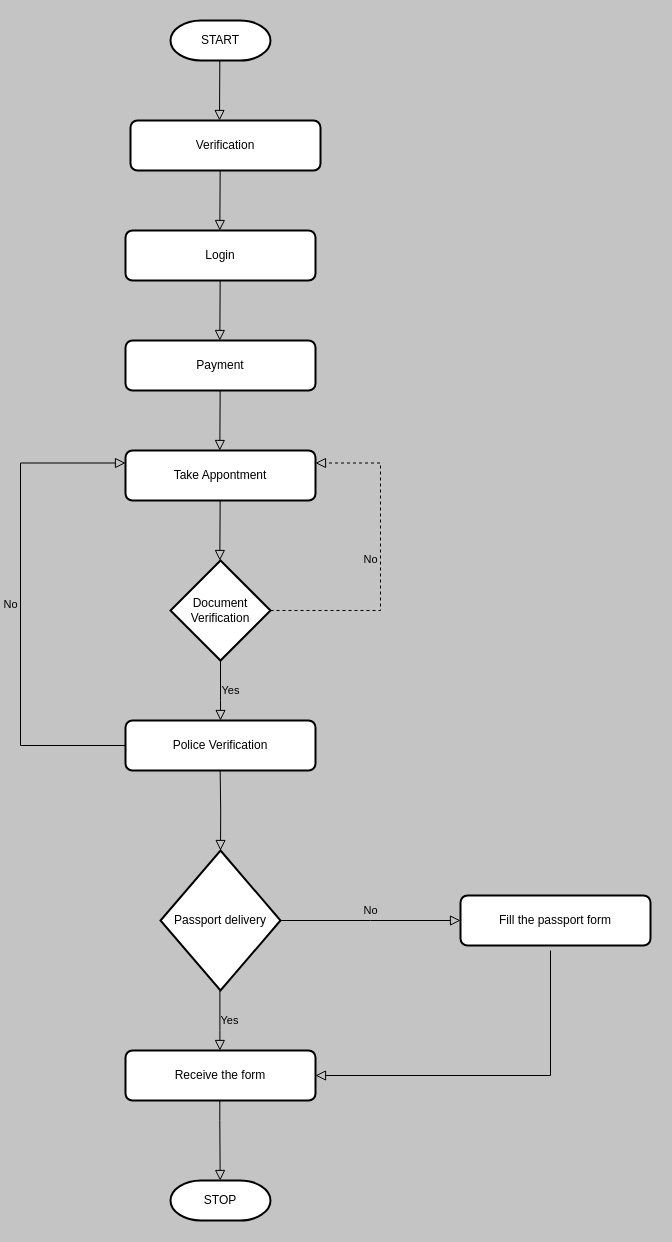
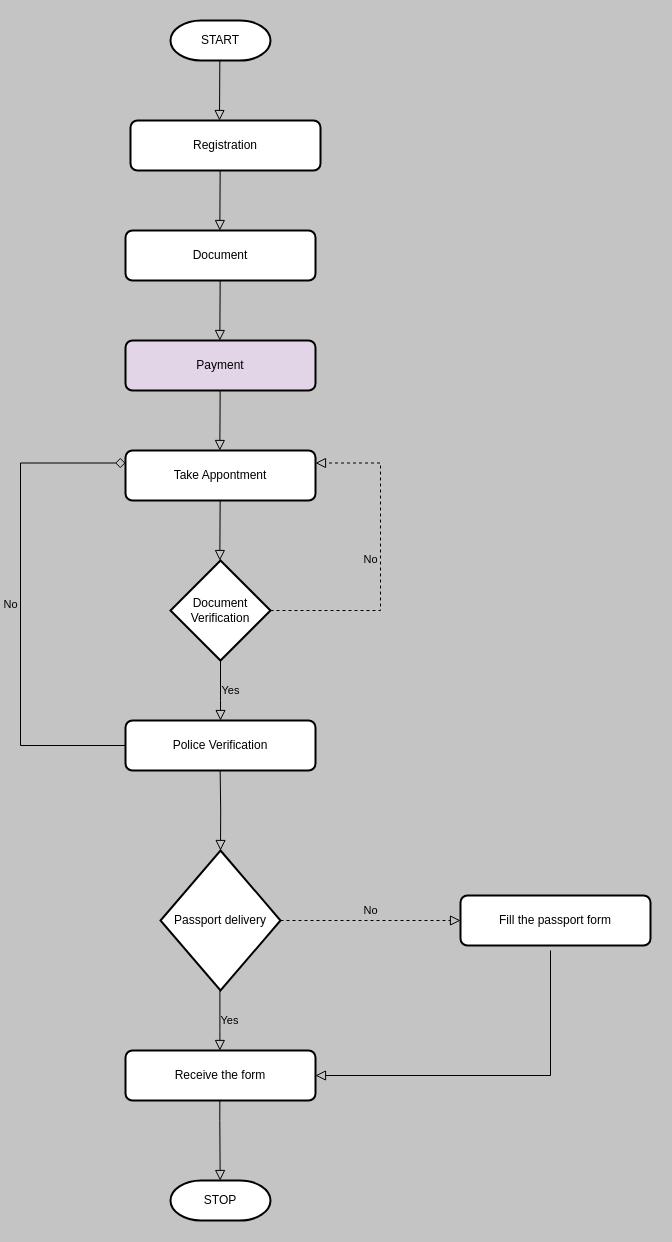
  <mxCell id="0" />
  <mxCell id="1" parent="0" />
  <mxCell id="2" value="START" style="strokeWidth=2;html=1;shape=mxgraph.flowchart.terminator;whiteSpace=wrap;" vertex="1" parent="1"><mxGeometry x="170" y="20" width="100" height="40" as="geometry" /></mxCell>
- <mxCell id="3" value="Verification" style="rounded=1;whiteSpace=wrap;html=1;absoluteArcSize=1;arcSize=14;strokeWidth=2;" vertex="1" parent="1"><mxGeometry x="130" y="120" width="190" height="50" as="geometry" /></mxCell>
- <mxCell id="4" value="Login" style="rounded=1;whiteSpace=wrap;html=1;absoluteArcSize=1;arcSize=14;strokeWidth=2;" vertex="1" parent="1"><mxGeometry x="125" y="230" width="190" height="50" as="geometry" /></mxCell>
+ <mxCell id="3" value="Registration" style="rounded=1;whiteSpace=wrap;html=1;absoluteArcSize=1;arcSize=14;strokeWidth=2;" vertex="1" parent="1"><mxGeometry x="130" y="120" width="190" height="50" as="geometry" /></mxCell>
+ <mxCell id="4" value="Document" style="rounded=1;whiteSpace=wrap;html=1;absoluteArcSize=1;arcSize=14;strokeWidth=2;" vertex="1" parent="1"><mxGeometry x="125" y="230" width="190" height="50" as="geometry" /></mxCell>
  <mxCell id="5" value="Take Appontment" style="rounded=1;whiteSpace=wrap;html=1;absoluteArcSize=1;arcSize=14;strokeWidth=2;" vertex="1" parent="1"><mxGeometry x="125" y="450" width="190" height="50" as="geometry" /></mxCell>
- <mxCell id="6" value="Payment" style="rounded=1;whiteSpace=wrap;html=1;absoluteArcSize=1;arcSize=14;strokeWidth=2;" vertex="1" parent="1"><mxGeometry x="125" y="340" width="190" height="50" as="geometry" /></mxCell>
+ <mxCell id="6" value="Payment" style="rounded=1;whiteSpace=wrap;html=1;absoluteArcSize=1;arcSize=14;strokeWidth=2;fillColor=#e1d5e7;" vertex="1" parent="1"><mxGeometry x="125" y="340" width="190" height="50" as="geometry" /></mxCell>
  <mxCell id="7" value="Document&lt;br&gt;Verification" style="strokeWidth=2;html=1;shape=mxgraph.flowchart.decision;whiteSpace=wrap;" vertex="1" parent="1"><mxGeometry x="170" y="560" width="100" height="100" as="geometry" /></mxCell>
  <mxCell id="8" value="" style="rounded=0;html=1;jettySize=auto;orthogonalLoop=1;fontSize=11;endArrow=block;endFill=0;endSize=8;strokeWidth=1;shadow=0;labelBackgroundColor=none;edgeStyle=orthogonalEdgeStyle;" edge="1" parent="1"><mxGeometry y="20" relative="1" as="geometry"><mxPoint as="offset" /><mxPoint x="219.33" y="60" as="sourcePoint" /><mxPoint x="219" y="120" as="targetPoint" /><Array as="points"><mxPoint x="219.33" y="60" /></Array></mxGeometry></mxCell>
  <mxCell id="9" value="" style="rounded=0;html=1;jettySize=auto;orthogonalLoop=1;fontSize=11;endArrow=block;endFill=0;endSize=8;strokeWidth=1;shadow=0;labelBackgroundColor=none;edgeStyle=orthogonalEdgeStyle;" edge="1" parent="1"><mxGeometry y="20" relative="1" as="geometry"><mxPoint as="offset" /><mxPoint x="219.66" y="170" as="sourcePoint" /><mxPoint x="219.33" y="230" as="targetPoint" /><Array as="points"><mxPoint x="219.66" y="170" /></Array></mxGeometry></mxCell>
  <mxCell id="10" value="" style="rounded=0;html=1;jettySize=auto;orthogonalLoop=1;fontSize=11;endArrow=block;endFill=0;endSize=8;strokeWidth=1;shadow=0;labelBackgroundColor=none;edgeStyle=orthogonalEdgeStyle;" edge="1" parent="1"><mxGeometry y="20" relative="1" as="geometry"><mxPoint as="offset" /><mxPoint x="219.66" y="280" as="sourcePoint" /><mxPoint x="219.33" y="340" as="targetPoint" /><Array as="points"><mxPoint x="219.66" y="280" /></Array></mxGeometry></mxCell>
  <mxCell id="11" value="" style="rounded=0;html=1;jettySize=auto;orthogonalLoop=1;fontSize=11;endArrow=block;endFill=0;endSize=8;strokeWidth=1;shadow=0;labelBackgroundColor=none;edgeStyle=orthogonalEdgeStyle;" edge="1" parent="1"><mxGeometry y="20" relative="1" as="geometry"><mxPoint as="offset" /><mxPoint x="219.66" y="390" as="sourcePoint" /><mxPoint x="219.33" y="450" as="targetPoint" /><Array as="points"><mxPoint x="219.66" y="390" /></Array></mxGeometry></mxCell>
  <mxCell id="12" value="" style="rounded=0;html=1;jettySize=auto;orthogonalLoop=1;fontSize=11;endArrow=block;endFill=0;endSize=8;strokeWidth=1;shadow=0;labelBackgroundColor=none;edgeStyle=orthogonalEdgeStyle;" edge="1" parent="1"><mxGeometry y="20" relative="1" as="geometry"><mxPoint as="offset" /><mxPoint x="219.66" y="500" as="sourcePoint" /><mxPoint x="219.33" y="560" as="targetPoint" /><Array as="points"><mxPoint x="219.66" y="500" /></Array></mxGeometry></mxCell>
  <mxCell id="13" value="No" style="edgeStyle=orthogonalEdgeStyle;rounded=0;html=1;jettySize=auto;orthogonalLoop=1;fontSize=11;endArrow=block;endFill=0;endSize=8;strokeWidth=1;shadow=0;labelBackgroundColor=none;exitX=1;exitY=0.5;exitDx=0;exitDy=0;exitPerimeter=0;entryX=1;entryY=0.25;entryDx=0;entryDy=0;dashed=1;" edge="1" parent="1" source="7" target="5"><mxGeometry y="10" relative="1" as="geometry"><mxPoint as="offset" /><mxPoint x="480" y="620" as="sourcePoint" /><mxPoint x="480" y="420" as="targetPoint" /><Array as="points"><mxPoint x="380" y="610" /><mxPoint x="380" y="463" /></Array></mxGeometry></mxCell>
  <mxCell id="14" value="Yes" style="edgeStyle=orthogonalEdgeStyle;rounded=0;html=1;jettySize=auto;orthogonalLoop=1;fontSize=11;endArrow=block;endFill=0;endSize=8;strokeWidth=1;shadow=0;labelBackgroundColor=none;exitX=0.5;exitY=1;exitDx=0;exitDy=0;exitPerimeter=0;" edge="1" parent="1" source="7"><mxGeometry y="10" relative="1" as="geometry"><mxPoint as="offset" /><mxPoint x="220" y="700" as="sourcePoint" /><mxPoint x="220" y="720" as="targetPoint" /><Array as="points"><mxPoint x="220" y="700" /></Array></mxGeometry></mxCell>
  <mxCell id="15" value="Police Verification" style="rounded=1;whiteSpace=wrap;html=1;absoluteArcSize=1;arcSize=14;strokeWidth=2;" vertex="1" parent="1"><mxGeometry x="125" y="720" width="190" height="50" as="geometry" /></mxCell>
- <mxCell id="16" value="No" style="edgeStyle=orthogonalEdgeStyle;rounded=0;html=1;jettySize=auto;orthogonalLoop=1;fontSize=11;endArrow=block;endFill=0;endSize=8;strokeWidth=1;shadow=0;labelBackgroundColor=none;exitX=0;exitY=0.5;exitDx=0;exitDy=0;entryX=0;entryY=0.25;entryDx=0;entryDy=0;" edge="1" parent="1" source="15" target="5"><mxGeometry y="10" relative="1" as="geometry"><mxPoint as="offset" /><mxPoint x="-30" y="727.5" as="sourcePoint" /><mxPoint x="10" y="470" as="targetPoint" /><Array as="points"><mxPoint x="20" y="745" /><mxPoint x="20" y="463" /></Array></mxGeometry></mxCell>
+ <mxCell id="16" value="No" style="edgeStyle=orthogonalEdgeStyle;rounded=0;html=1;jettySize=auto;orthogonalLoop=1;fontSize=11;endArrow=diamond;endFill=0;endSize=8;strokeWidth=1;shadow=0;labelBackgroundColor=none;exitX=0;exitY=0.5;exitDx=0;exitDy=0;entryX=0;entryY=0.25;entryDx=0;entryDy=0;" edge="1" parent="1" source="15" target="5"><mxGeometry y="10" relative="1" as="geometry"><mxPoint as="offset" /><mxPoint x="-30" y="727.5" as="sourcePoint" /><mxPoint x="10" y="470" as="targetPoint" /><Array as="points"><mxPoint x="20" y="745" /><mxPoint x="20" y="463" /></Array></mxGeometry></mxCell>
  <mxCell id="17" value="Passport delivery" style="strokeWidth=2;html=1;shape=mxgraph.flowchart.decision;whiteSpace=wrap;" vertex="1" parent="1"><mxGeometry x="160" y="850" width="120" height="140" as="geometry" /></mxCell>
  <mxCell id="18" value="Yes" style="edgeStyle=orthogonalEdgeStyle;rounded=0;html=1;jettySize=auto;orthogonalLoop=1;fontSize=11;endArrow=block;endFill=0;endSize=8;strokeWidth=1;shadow=0;labelBackgroundColor=none;exitX=0.5;exitY=1;exitDx=0;exitDy=0;exitPerimeter=0;" edge="1" parent="1"><mxGeometry y="10" relative="1" as="geometry"><mxPoint as="offset" /><mxPoint x="219.4" y="990" as="sourcePoint" /><mxPoint x="219.4" y="1050" as="targetPoint" /><Array as="points"><mxPoint x="219.4" y="1030" /></Array></mxGeometry></mxCell>
  <mxCell id="19" value="Receive the form" style="rounded=1;whiteSpace=wrap;html=1;absoluteArcSize=1;arcSize=14;strokeWidth=2;" vertex="1" parent="1"><mxGeometry x="125" y="1050" width="190" height="50" as="geometry" /></mxCell>
  <mxCell id="20" value="" style="rounded=0;html=1;jettySize=auto;orthogonalLoop=1;fontSize=11;endArrow=block;endFill=0;endSize=8;strokeWidth=1;shadow=0;labelBackgroundColor=none;edgeStyle=orthogonalEdgeStyle;entryX=0.5;entryY=0;entryDx=0;entryDy=0;entryPerimeter=0;" edge="1" parent="1" target="17"><mxGeometry y="20" relative="1" as="geometry"><mxPoint as="offset" /><mxPoint x="219.66" y="770" as="sourcePoint" /><mxPoint x="219.33" y="830" as="targetPoint" /><Array as="points" /></mxGeometry></mxCell>
  <mxCell id="21" value="Fill the passport form" style="rounded=1;whiteSpace=wrap;html=1;absoluteArcSize=1;arcSize=14;strokeWidth=2;" vertex="1" parent="1"><mxGeometry x="460" y="895" width="190" height="50" as="geometry" /></mxCell>
- <mxCell id="22" value="No" style="edgeStyle=orthogonalEdgeStyle;rounded=0;html=1;jettySize=auto;orthogonalLoop=1;fontSize=11;endArrow=block;endFill=0;endSize=8;strokeWidth=1;shadow=0;labelBackgroundColor=none;exitX=1;exitY=0.5;exitDx=0;exitDy=0;exitPerimeter=0;entryX=0;entryY=0.5;entryDx=0;entryDy=0;" edge="1" parent="1" source="17" target="21"><mxGeometry y="10" relative="1" as="geometry"><mxPoint as="offset" /><mxPoint x="340" y="937.5" as="sourcePoint" /><mxPoint x="385" y="790" as="targetPoint" /><Array as="points"><mxPoint x="370" y="920" /><mxPoint x="370" y="920" /></Array></mxGeometry></mxCell>
+ <mxCell id="22" value="No" style="edgeStyle=orthogonalEdgeStyle;rounded=0;html=1;jettySize=auto;orthogonalLoop=1;fontSize=11;endArrow=block;endFill=0;endSize=8;strokeWidth=1;shadow=0;labelBackgroundColor=none;exitX=1;exitY=0.5;exitDx=0;exitDy=0;exitPerimeter=0;entryX=0;entryY=0.5;entryDx=0;entryDy=0;dashed=1;" edge="1" parent="1" source="17" target="21"><mxGeometry y="10" relative="1" as="geometry"><mxPoint as="offset" /><mxPoint x="340" y="937.5" as="sourcePoint" /><mxPoint x="385" y="790" as="targetPoint" /><Array as="points"><mxPoint x="370" y="920" /><mxPoint x="370" y="920" /></Array></mxGeometry></mxCell>
  <mxCell id="23" value="" style="rounded=0;html=1;jettySize=auto;orthogonalLoop=1;fontSize=11;endArrow=block;endFill=0;endSize=8;strokeWidth=1;shadow=0;labelBackgroundColor=none;edgeStyle=orthogonalEdgeStyle;entryX=1;entryY=0.5;entryDx=0;entryDy=0;" edge="1" parent="1" target="19"><mxGeometry y="20" relative="1" as="geometry"><mxPoint as="offset" /><mxPoint x="550" y="950" as="sourcePoint" /><mxPoint x="460" y="1067.5" as="targetPoint" /><Array as="points"><mxPoint x="550" y="1075" /></Array></mxGeometry></mxCell>
  <mxCell id="24" value="STOP" style="strokeWidth=2;html=1;shape=mxgraph.flowchart.terminator;whiteSpace=wrap;" vertex="1" parent="1"><mxGeometry x="170" y="1180" width="100" height="40" as="geometry" /></mxCell>
  <mxCell id="25" value="" style="rounded=0;html=1;jettySize=auto;orthogonalLoop=1;fontSize=11;endArrow=block;endFill=0;endSize=8;strokeWidth=1;shadow=0;labelBackgroundColor=none;edgeStyle=orthogonalEdgeStyle;entryX=0.5;entryY=0;entryDx=0;entryDy=0;entryPerimeter=0;" edge="1" parent="1"><mxGeometry y="20" relative="1" as="geometry"><mxPoint as="offset" /><mxPoint x="219.33" y="1100" as="sourcePoint" /><mxPoint x="219.67" y="1180" as="targetPoint" /><Array as="points"><mxPoint x="219.33" y="1120" /><mxPoint x="219.33" y="1120" /></Array></mxGeometry></mxCell>
